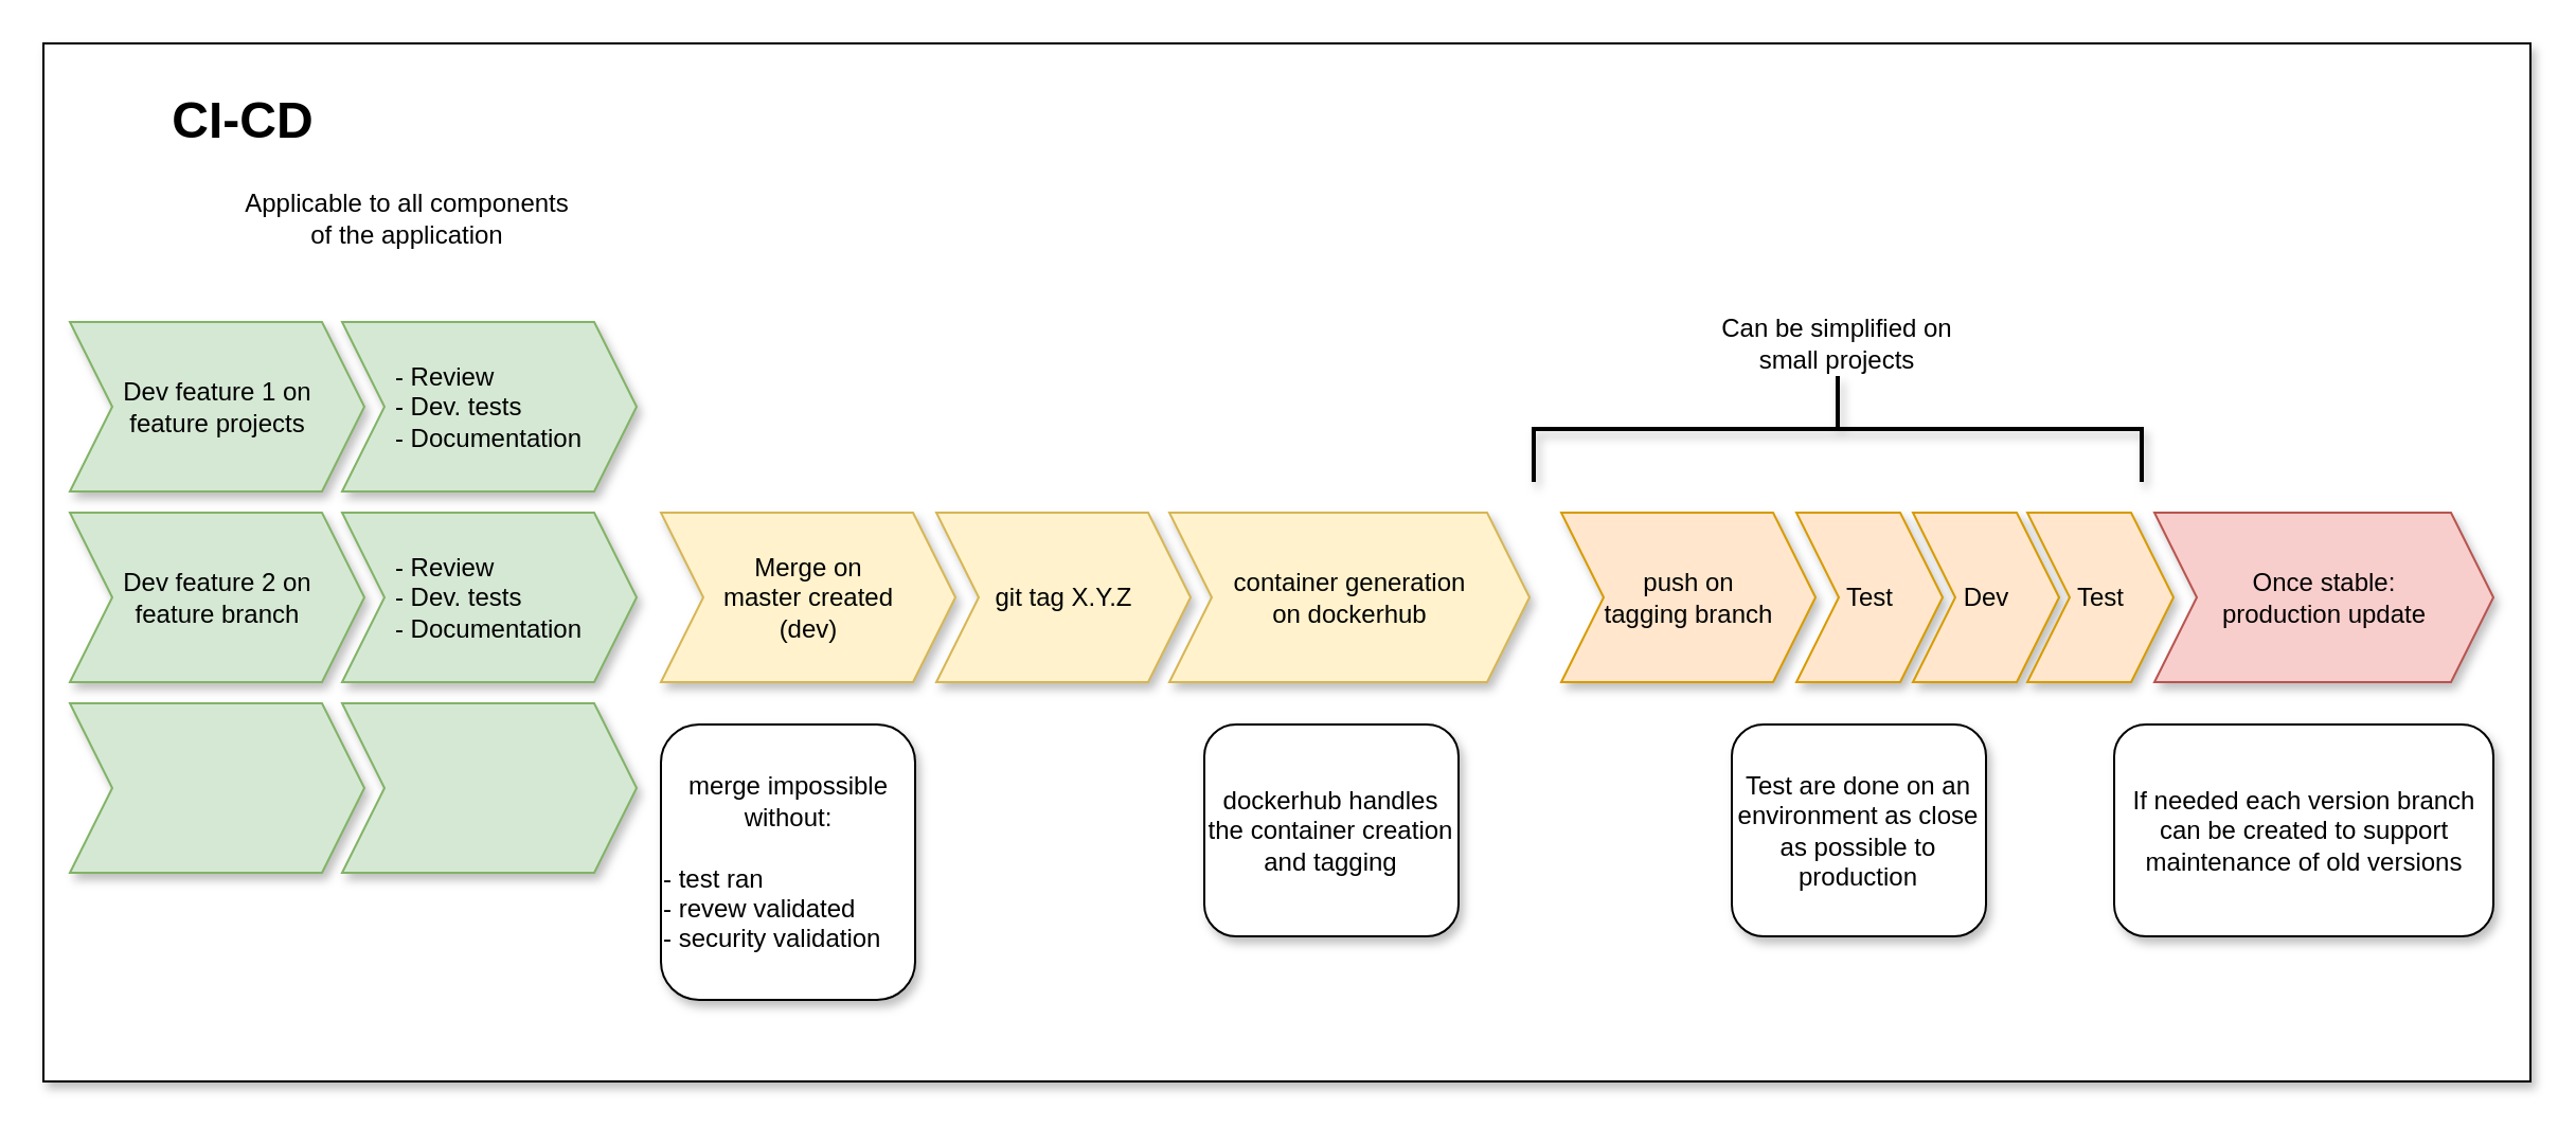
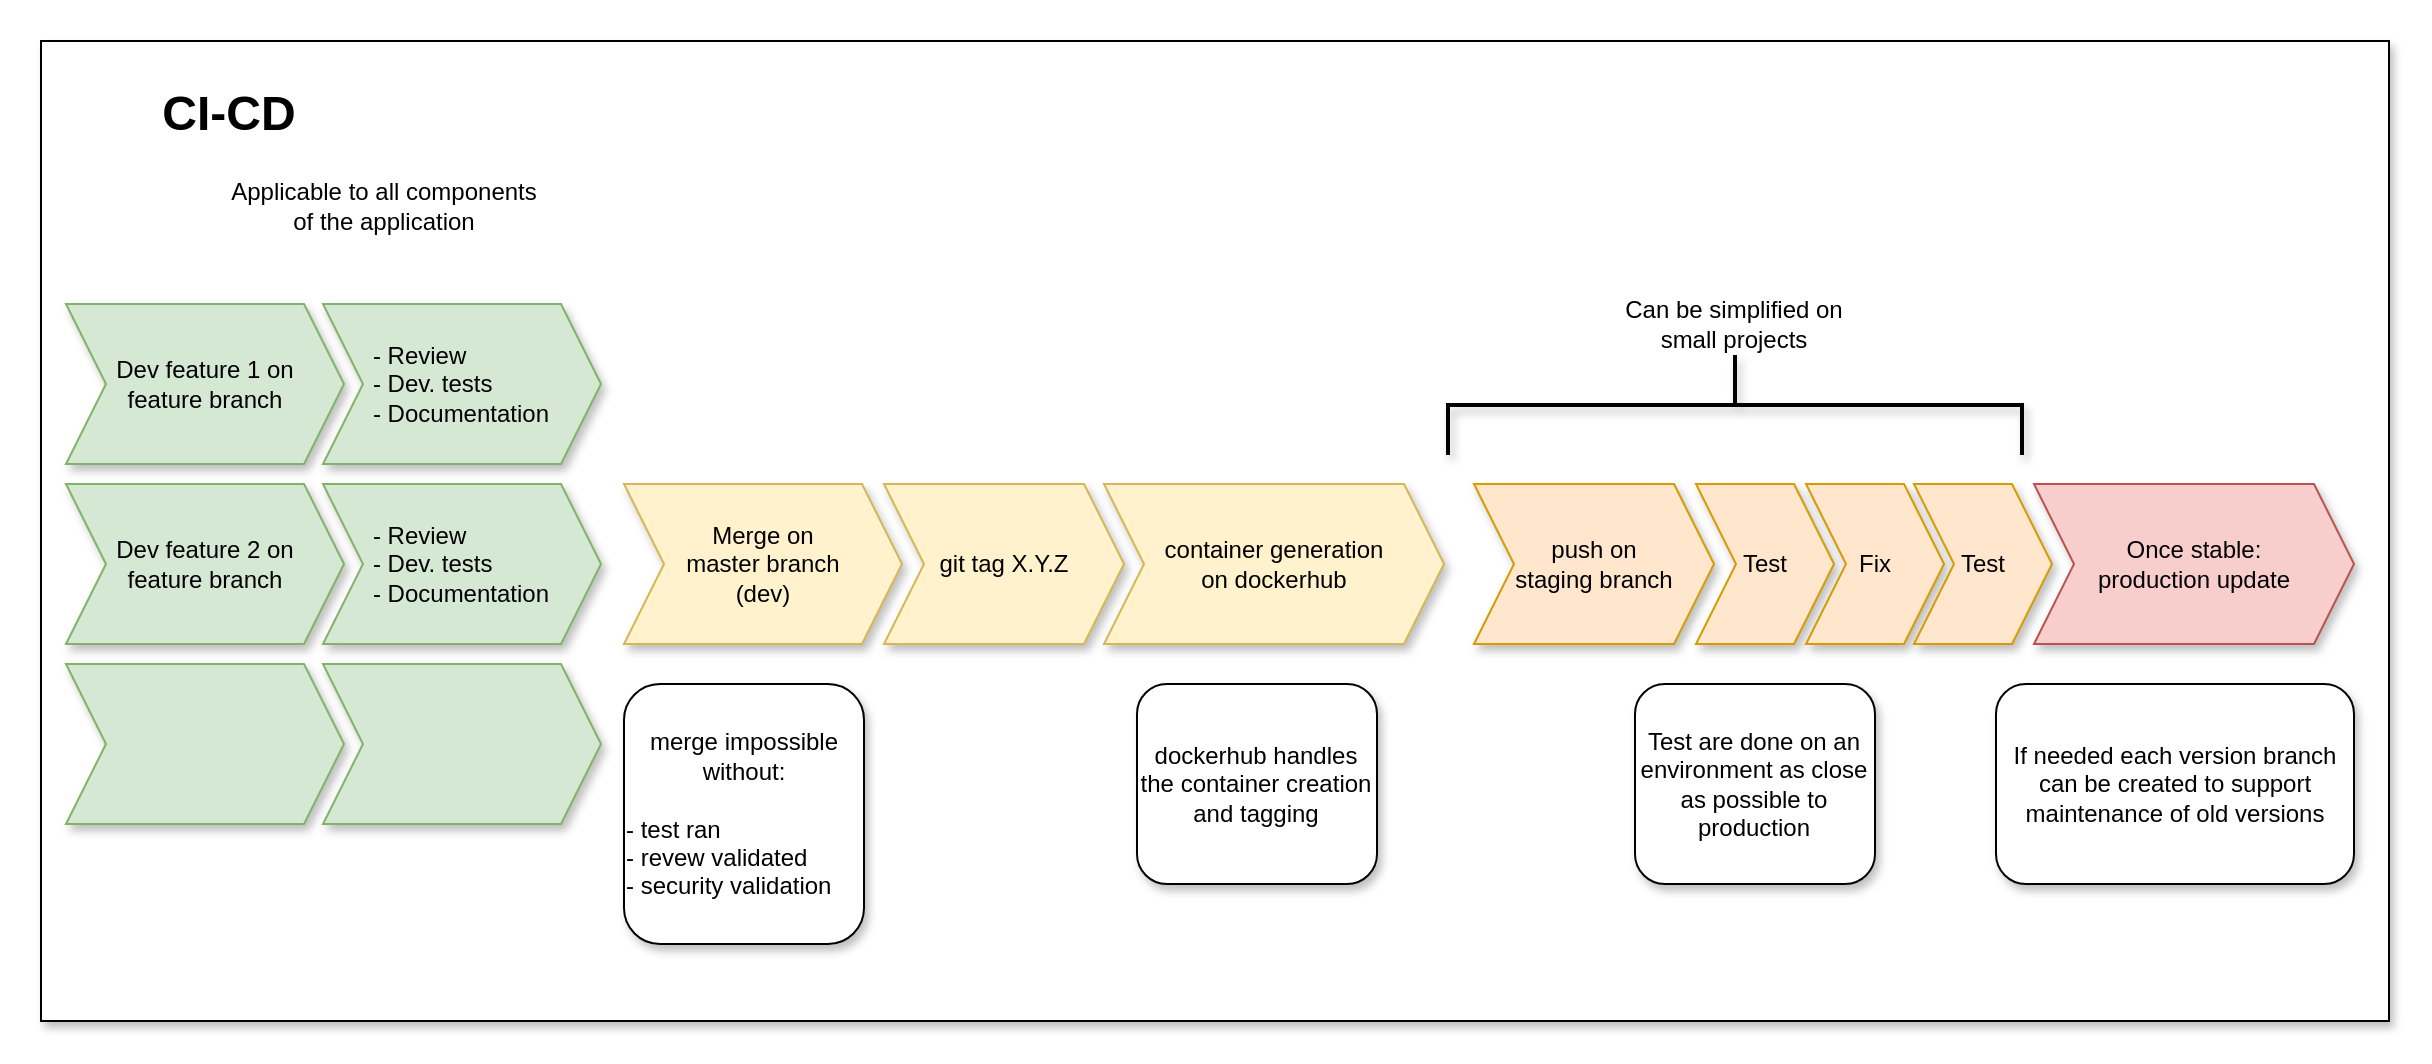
  <mxCell id="0" />
  <mxCell id="1" parent="0" />
  <mxCell id="2" value="" style="rounded=0;whiteSpace=wrap;html=1;shadow=1;" vertex="1" parent="1"><mxGeometry x="20" y="20" width="1174" height="490" as="geometry" /></mxCell>
  <mxCell id="3" value="&lt;b&gt;&lt;font style=&quot;font-size: 24px&quot;&gt;CI-CD&lt;/font&gt;&lt;/b&gt;" style="text;html=1;strokeColor=none;fillColor=none;align=center;verticalAlign=middle;whiteSpace=wrap;rounded=0;fontSize=28;" vertex="1" parent="1"><mxGeometry x="47" y="45" width="135" height="20" as="geometry" /></mxCell>
  <mxCell id="4" value="git tag X.Y.Z" style="shape=step;perimeter=stepPerimeter;whiteSpace=wrap;html=1;fixedSize=1;shadow=1;fillColor=#fff2cc;strokeColor=#d6b656;" vertex="1" parent="1"><mxGeometry x="441.5" y="241.5" width="120" height="80" as="geometry" /></mxCell>
  <mxCell id="5" value="container generation&lt;br&gt;on dockerhub" style="shape=step;perimeter=stepPerimeter;whiteSpace=wrap;html=1;fixedSize=1;shadow=1;fillColor=#fff2cc;strokeColor=#d6b656;" vertex="1" parent="1"><mxGeometry x="551.5" y="241.5" width="170" height="80" as="geometry" /></mxCell>
- <mxCell id="6" value="&lt;div&gt;Merge on&lt;/div&gt;&lt;div&gt;master created&lt;/div&gt;&lt;div&gt;(dev)&lt;/div&gt;" style="shape=step;perimeter=stepPerimeter;whiteSpace=wrap;html=1;fixedSize=1;shadow=1;fillColor=#fff2cc;strokeColor=#d6b656;" vertex="1" parent="1"><mxGeometry x="311.5" y="241.5" width="139" height="80" as="geometry" /></mxCell>
- <mxCell id="7" value="&lt;div&gt;push on&lt;/div&gt;&lt;div&gt;tagging branch&lt;/div&gt;" style="shape=step;perimeter=stepPerimeter;whiteSpace=wrap;html=1;fixedSize=1;shadow=1;fillColor=#ffe6cc;strokeColor=#d79b00;" vertex="1" parent="1"><mxGeometry x="736.5" y="241.5" width="120" height="80" as="geometry" /></mxCell>
+ <mxCell id="6" value="&lt;div&gt;Merge on&lt;/div&gt;&lt;div&gt;master branch&lt;/div&gt;&lt;div&gt;(dev)&lt;/div&gt;" style="shape=step;perimeter=stepPerimeter;whiteSpace=wrap;html=1;fixedSize=1;shadow=1;fillColor=#fff2cc;strokeColor=#d6b656;" vertex="1" parent="1"><mxGeometry x="311.5" y="241.5" width="139" height="80" as="geometry" /></mxCell>
+ <mxCell id="7" value="&lt;div&gt;push on&lt;/div&gt;&lt;div&gt;staging branch&lt;/div&gt;" style="shape=step;perimeter=stepPerimeter;whiteSpace=wrap;html=1;fixedSize=1;shadow=1;fillColor=#ffe6cc;strokeColor=#d79b00;" vertex="1" parent="1"><mxGeometry x="736.5" y="241.5" width="120" height="80" as="geometry" /></mxCell>
  <mxCell id="8" value="Once stable:&lt;br&gt; production update" style="shape=step;perimeter=stepPerimeter;whiteSpace=wrap;html=1;fixedSize=1;shadow=1;fillColor=#f8cecc;strokeColor=#b85450;" vertex="1" parent="1"><mxGeometry x="1016.5" y="241.5" width="160" height="80" as="geometry" /></mxCell>
  <mxCell id="9" value="Test" style="shape=step;perimeter=stepPerimeter;whiteSpace=wrap;html=1;fixedSize=1;shadow=1;fillColor=#ffe6cc;strokeColor=#d79b00;" vertex="1" parent="1"><mxGeometry x="847.5" y="241.5" width="69" height="80" as="geometry" /></mxCell>
- <mxCell id="10" value="Dev" style="shape=step;perimeter=stepPerimeter;whiteSpace=wrap;html=1;fixedSize=1;shadow=1;fillColor=#ffe6cc;strokeColor=#d79b00;" vertex="1" parent="1"><mxGeometry x="902.5" y="241.5" width="69" height="80" as="geometry" /></mxCell>
+ <mxCell id="10" value="Fix" style="shape=step;perimeter=stepPerimeter;whiteSpace=wrap;html=1;fixedSize=1;shadow=1;fillColor=#ffe6cc;strokeColor=#d79b00;" vertex="1" parent="1"><mxGeometry x="902.5" y="241.5" width="69" height="80" as="geometry" /></mxCell>
  <mxCell id="11" value="Test" style="shape=step;perimeter=stepPerimeter;whiteSpace=wrap;html=1;fixedSize=1;shadow=1;fillColor=#ffe6cc;strokeColor=#d79b00;" vertex="1" parent="1"><mxGeometry x="956.5" y="241.5" width="69" height="80" as="geometry" /></mxCell>
- <mxCell id="12" value="Dev feature 1 on&lt;br&gt;feature projects" style="shape=step;perimeter=stepPerimeter;whiteSpace=wrap;html=1;fixedSize=1;shadow=1;fillColor=#d5e8d4;strokeColor=#82b366;" vertex="1" parent="1"><mxGeometry x="32.5" y="151.5" width="139" height="80" as="geometry" /></mxCell>
+ <mxCell id="12" value="Dev feature 1 on&lt;br&gt;feature branch" style="shape=step;perimeter=stepPerimeter;whiteSpace=wrap;html=1;fixedSize=1;shadow=1;fillColor=#d5e8d4;strokeColor=#82b366;" vertex="1" parent="1"><mxGeometry x="32.5" y="151.5" width="139" height="80" as="geometry" /></mxCell>
  <mxCell id="13" value="Dev feature 2 on&lt;br&gt;feature branch" style="shape=step;perimeter=stepPerimeter;whiteSpace=wrap;html=1;fixedSize=1;shadow=1;fillColor=#d5e8d4;strokeColor=#82b366;" vertex="1" parent="1"><mxGeometry x="32.5" y="241.5" width="139" height="80" as="geometry" /></mxCell>
  <mxCell id="14" value="&lt;div align=&quot;left&quot;&gt;- Review&lt;br&gt;- Dev. tests&lt;br&gt;- Documentation&lt;/div&gt;" style="shape=step;perimeter=stepPerimeter;whiteSpace=wrap;html=1;fixedSize=1;shadow=1;fillColor=#d5e8d4;strokeColor=#82b366;" vertex="1" parent="1"><mxGeometry x="161" y="241.5" width="139" height="80" as="geometry" /></mxCell>
  <mxCell id="15" value="&lt;div align=&quot;left&quot;&gt;- Review&lt;br&gt;- Dev. tests&lt;br&gt;- Documentation&lt;/div&gt;" style="shape=step;perimeter=stepPerimeter;whiteSpace=wrap;html=1;fixedSize=1;shadow=1;fillColor=#d5e8d4;strokeColor=#82b366;" vertex="1" parent="1"><mxGeometry x="161" y="151.5" width="139" height="80" as="geometry" /></mxCell>
  <mxCell id="16" value="" style="shape=step;perimeter=stepPerimeter;whiteSpace=wrap;html=1;fixedSize=1;shadow=1;fillColor=#d5e8d4;strokeColor=#82b366;" vertex="1" parent="1"><mxGeometry x="32.5" y="331.5" width="139" height="80" as="geometry" /></mxCell>
  <mxCell id="17" value="" style="shape=step;perimeter=stepPerimeter;whiteSpace=wrap;html=1;fixedSize=1;shadow=1;fillColor=#d5e8d4;strokeColor=#82b366;" vertex="1" parent="1"><mxGeometry x="161" y="331.5" width="139" height="80" as="geometry" /></mxCell>
  <mxCell id="18" value="If needed each version branch can be created to support maintenance of old versions" style="rounded=1;whiteSpace=wrap;html=1;shadow=1;" vertex="1" parent="1"><mxGeometry x="997.5" y="341.5" width="179" height="100" as="geometry" /></mxCell>
  <mxCell id="19" value="dockerhub handles the container creation and tagging" style="rounded=1;whiteSpace=wrap;html=1;shadow=1;" vertex="1" parent="1"><mxGeometry x="568" y="341.5" width="120" height="100" as="geometry" /></mxCell>
  <mxCell id="20" value="Test are done on an environment as close as possible to production" style="rounded=1;whiteSpace=wrap;html=1;shadow=1;" vertex="1" parent="1"><mxGeometry x="817" y="341.5" width="120" height="100" as="geometry" /></mxCell>
  <mxCell id="21" value="&lt;div&gt;merge impossible without:&lt;/div&gt;&lt;div&gt;&lt;br&gt;&lt;/div&gt;&lt;div align=&quot;left&quot;&gt;- test ran&lt;br&gt;- revew validated&lt;br&gt;- security validation&lt;br&gt;&lt;/div&gt;" style="rounded=1;whiteSpace=wrap;html=1;shadow=1;" vertex="1" parent="1"><mxGeometry x="311.5" y="341.5" width="120" height="130" as="geometry" /></mxCell>
  <mxCell id="22" value="" style="strokeWidth=2;html=1;shape=mxgraph.flowchart.annotation_2;align=left;shadow=1;rotation=90;" vertex="1" parent="1"><mxGeometry x="842" y="58.5" width="50" height="287" as="geometry" /></mxCell>
  <mxCell id="23" value="Can be simplified on small projects" style="text;html=1;strokeColor=none;fillColor=none;align=center;verticalAlign=middle;whiteSpace=wrap;rounded=0;shadow=1;" vertex="1" parent="1"><mxGeometry x="807" y="151.5" width="120" height="20" as="geometry" /></mxCell>
  <mxCell id="24" value="Applicable to all components of the application" style="text;html=1;strokeColor=none;fillColor=none;align=center;verticalAlign=middle;whiteSpace=wrap;rounded=0;shadow=1;" vertex="1" parent="1"><mxGeometry x="112" y="80" width="160" height="45" as="geometry" /></mxCell>
